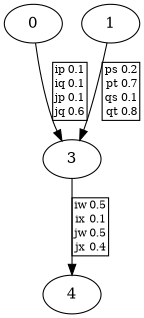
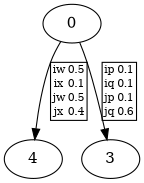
  digraph {
    0
    4
    3
-   1
-   3 -> 4 [label=<<FONT POINT-SIZE="10"><TABLE CELLBORDER="0" CELLPADDING="1" CELLSPACING="0"><TR><TD>iw</TD><TD>0.5</TD></TR><TR><TD>ix</TD><TD>0.1</TD></TR><TR><TD>jw</TD><TD>0.5</TD></TR><TR><TD>jx</TD><TD>0.4</TD></TR></TABLE></FONT>>]
+   0 -> 4 [label=<<FONT POINT-SIZE="10"><TABLE CELLBORDER="0" CELLPADDING="1" CELLSPACING="0"><TR><TD>iw</TD><TD>0.5</TD></TR><TR><TD>ix</TD><TD>0.1</TD></TR><TR><TD>jw</TD><TD>0.5</TD></TR><TR><TD>jx</TD><TD>0.4</TD></TR></TABLE></FONT>>]
    0 -> 3 [label=<<FONT POINT-SIZE="10"><TABLE CELLBORDER="0" CELLPADDING="1" CELLSPACING="0"><TR><TD>ip</TD><TD>0.1</TD></TR><TR><TD>iq</TD><TD>0.1</TD></TR><TR><TD>jp</TD><TD>0.1</TD></TR><TR><TD>jq</TD><TD>0.6</TD></TR></TABLE></FONT>>]
-   1 -> 3 [label=<<FONT POINT-SIZE="10"><TABLE CELLBORDER="0" CELLPADDING="1" CELLSPACING="0"><TR><TD>ps</TD><TD>0.2</TD></TR><TR><TD>pt</TD><TD>0.7</TD></TR><TR><TD>qs</TD><TD>0.1</TD></TR><TR><TD>qt</TD><TD>0.8</TD></TR></TABLE></FONT>>]
  }
